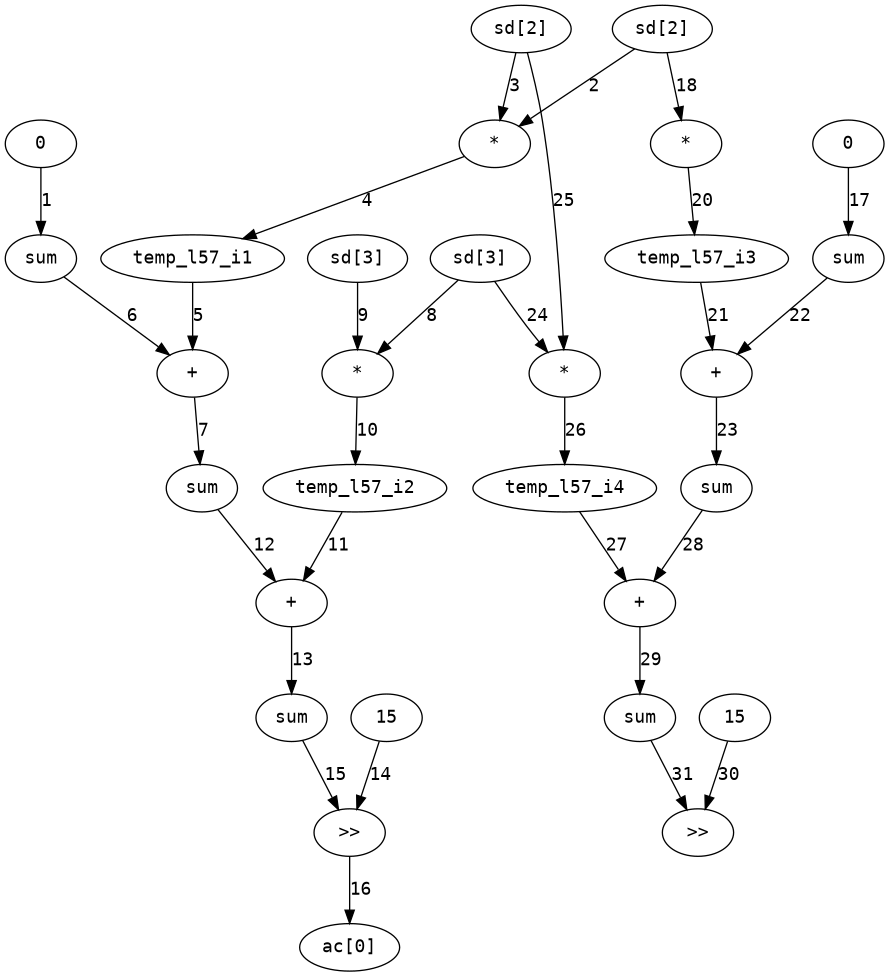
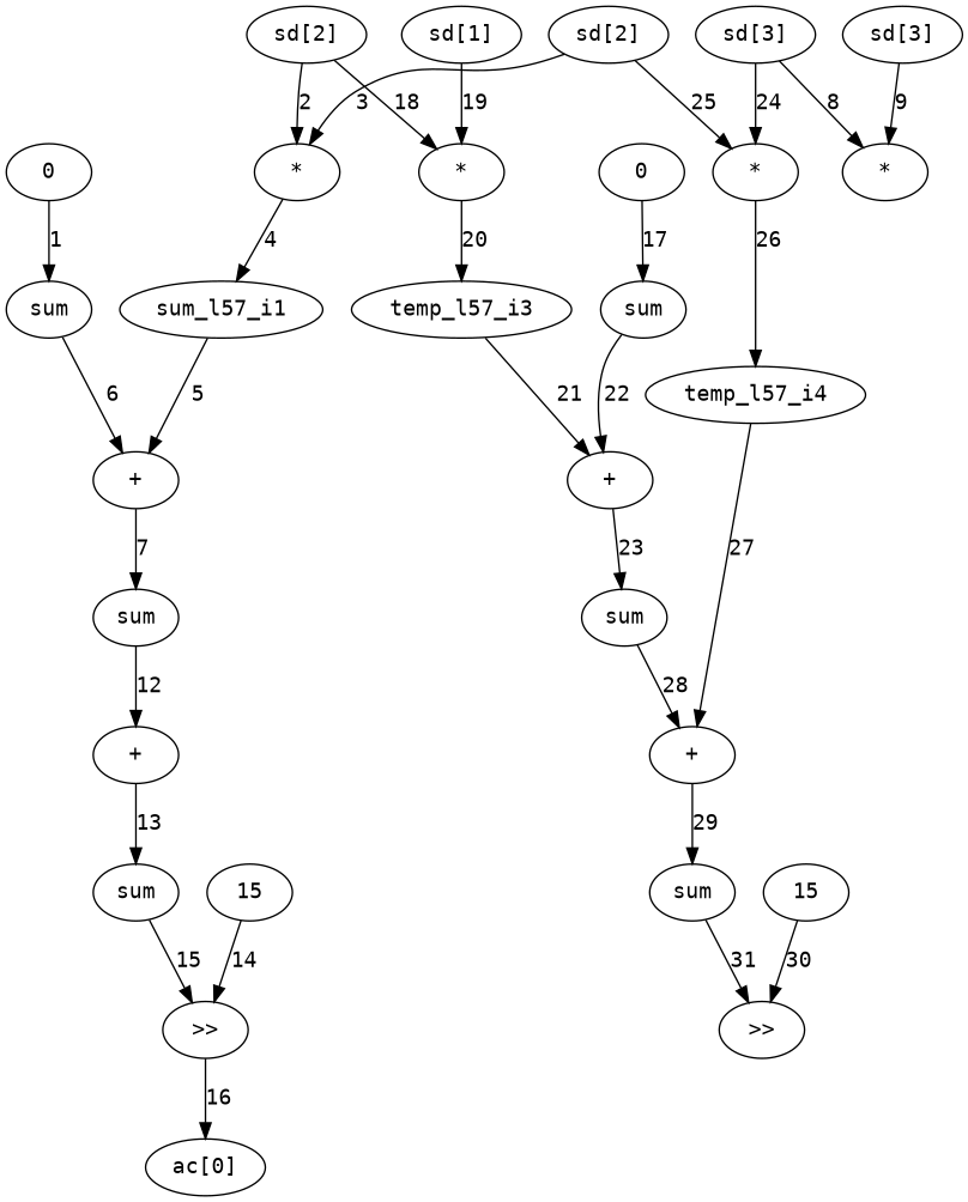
  digraph {
    fontname="DejaVu Sans Mono"
    node [att1=var fontname="DejaVu Sans Mono"]
    edge [fontname="DejaVu Sans Mono"]
    n1 [att1=const label=0]
    n2 [att2=loc att3=int label=sum]
    n3 [att1=op label="+"]
    n4 [att2=loc att3=int label=sum]
    n5 [att2=inte att3=short label="sd[2]"]
    n6 [att1=op label="*"]
    n7 [att1=op label="*"]
-   n8 [att2=loc att3=short label=temp_l57_i1]
+   n8 [att2=loc att3=short label=sum_l57_i1]
    n9 [att2=loc att3=short label=temp_l57_i3]
    n10 [att2=inte att3=short label="sd[2]"]
    n11 [att1=op label="*"]
    n12 [att2=loc att3=short label=temp_l57_i4]
    n13 [att1=op label="+"]
    n14 [att2=loc att3=int label=sum]
    n15 [att2=inte att3=short label="sd[3]"]
    n16 [att1=op label="*"]
-   n17 [att2=loc att3=short label=temp_l57_i2]
    n18 [att2=inte att3=short label="sd[3]"]
    n19 [att1=op label=">>"]
    n20 [att2=inte att3=short label="ac[0]"]
    n21 [att1=const label=15]
    n22 [att1=const label=0]
    n23 [att2=loc att3=int label=sum]
    n24 [att1=op label="+"]
    n25 [att2=loc att3=int label=sum]
+   n26 [att2=inte att3=short label="sd[1]"]
    n27 [att1=op label="+"]
    n28 [att2=loc att3=int label=sum]
    n29 [att1=op label=">>"]
    n30 [att1=const label=15]
    n1 -> n2 [label=1 ord=1]
    n2 -> n3 [label=6 ord=6]
    n3 -> n4 [label=7 ord=7]
    n4 -> n13 [label=12 ord=12]
    n5 -> n6 [label=2 ord=2]
    n5 -> n7 [label=18 ord=18]
    n6 -> n8 [label=4 ord=4]
    n7 -> n9 [label=20 ord=20]
    n8 -> n3 [label=5 ord=5]
    n9 -> n24 [label=21 ord=21]
    n10 -> n6 [label=3 ord=3]
    n10 -> n11 [label=25 ord=25]
    n11 -> n12 [label=26 ord=26]
    n12 -> n27 [label=27 ord=27]
    n13 -> n14 [label=13 ord=13]
    n14 -> n19 [label=15 ord=15]
    n15 -> n11 [label=24 ord=24]
    n15 -> n16 [label=8 ord=8]
-   n16 -> n17 [label=10 ord=10]
-   n17 -> n13 [label=11 ord=11]
    n18 -> n16 [label=9 ord=9]
    n19 -> n20 [label=16 ord=16]
    n21 -> n19 [label=14 ord=14]
    n22 -> n23 [label=17 ord=17]
    n23 -> n24 [label=22 ord=22]
    n24 -> n25 [label=23 ord=23]
    n25 -> n27 [label=28 ord=28]
+   n26 -> n7 [label=19 ord=19]
    n27 -> n28 [label=29 ord=29]
    n28 -> n29 [label=31 ord=31]
    n30 -> n29 [label=30 ord=30]
  }
